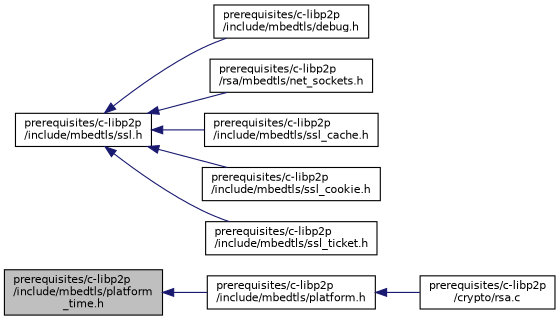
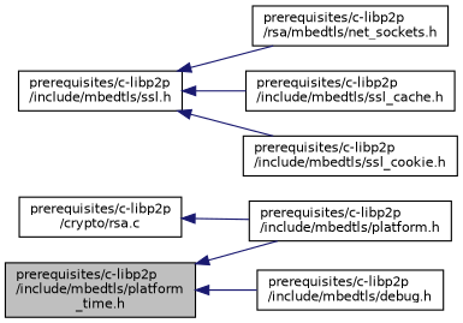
  digraph {
    rankdir=LR
    node [color=black fillcolor=white fontname=Helvetica fontsize=10 shape=record style=filled]
    edge [color=midnightblue dir=back fontname=Helvetica fontsize=10 labelfontname=Helvetica labelfontsize=10 style=solid]
    n1 [fillcolor=grey75 fontcolor=black height=0.2 label="prerequisites/c-libp2p\l/include/mbedtls/platform\l_time.h" width=0.4]
    n2 [height=0.2 label="prerequisites/c-libp2p\l/include/mbedtls/platform.h" width=0.4]
    n3 [height=0.2 label="prerequisites/c-libp2p\l/include/mbedtls/ssl.h" width=0.4]
    n4 [height=0.2 label="prerequisites/c-libp2p\l/include/mbedtls/debug.h" width=0.4]
    n5 [height=0.2 label="prerequisites/c-libp2p\l/rsa/mbedtls/net_sockets.h" width=0.4]
    n6 [height=0.2 label="prerequisites/c-libp2p\l/include/mbedtls/ssl_cache.h" width=0.4]
    n7 [height=0.2 label="prerequisites/c-libp2p\l/include/mbedtls/ssl_cookie.h" width=0.4]
-   n8 [height=0.2 label="prerequisites/c-libp2p\l/include/mbedtls/ssl_ticket.h" width=0.4]
    n9 [height=0.2 label="prerequisites/c-libp2p\l/crypto/rsa.c" width=0.4]
    n1 -> n2
-   n2 -> n9
-   n3 -> n4
+   n9 -> n2
+   n1 -> n4
    n3 -> n5
    n3 -> n6
    n3 -> n7
-   n3 -> n8
  }
